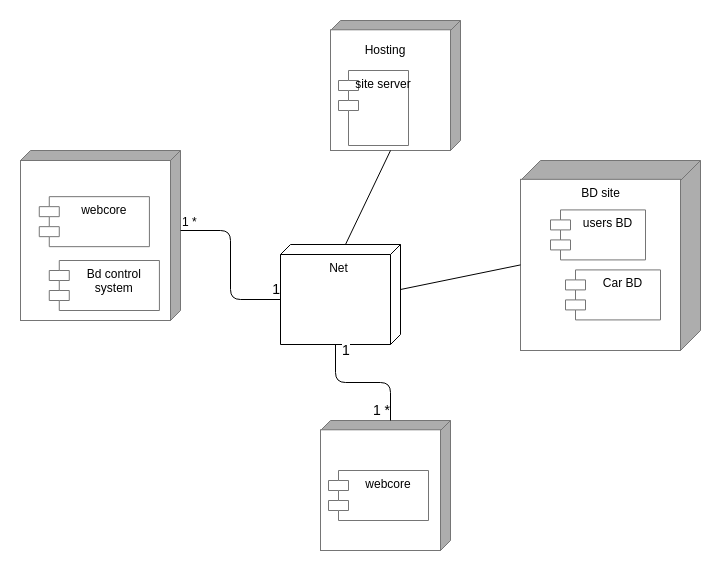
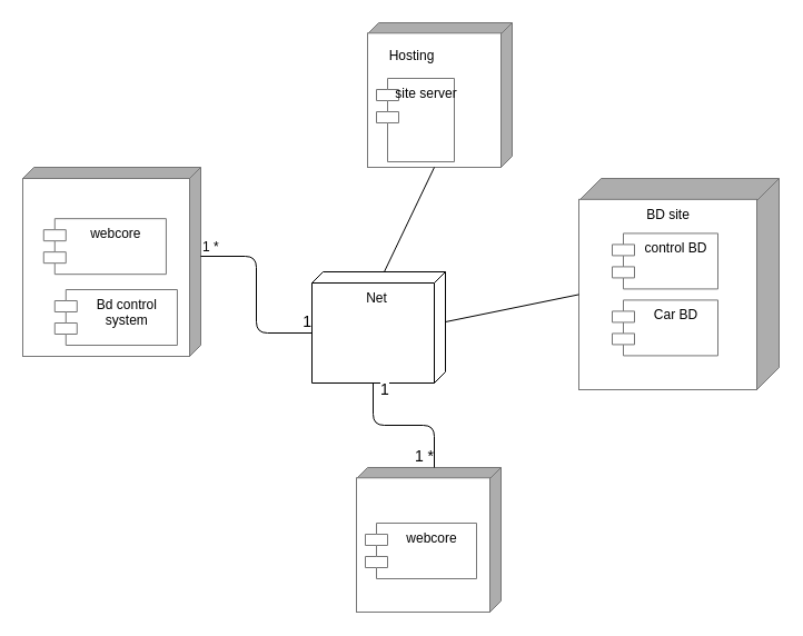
  <mxCell id="0" />
  <mxCell id="1" parent="0" />
  <mxCell id="2" value="" style="verticalAlign=top;align=left;shape=cube;size=20;direction=south;fontStyle=0;html=1;boundedLbl=1;spacingLeft=5;strokeColor=#757575;fillColor=#ADADAD;" vertex="1" parent="1"><mxGeometry x="520" y="160" width="180" height="190" as="geometry" /></mxCell>
  <mxCell id="3" value="Net" style="verticalAlign=top;align=center;shape=cube;size=10;direction=south;html=1;boundedLbl=1;spacingLeft=5;" vertex="1" parent="2"><mxGeometry width="120" height="100" relative="1" as="geometry"><mxPoint x="-240" y="84" as="offset" /></mxGeometry></mxCell>
  <mxCell id="4" value="" style="rounded=0;whiteSpace=wrap;html=1;strokeColor=#757575;fillColor=#FFFFFF;" vertex="1" parent="2"><mxGeometry y="18.83" width="160" height="171.17" as="geometry" /></mxCell>
  <mxCell id="5" value="BD site" style="text;html=1;strokeColor=none;fillColor=none;align=center;verticalAlign=middle;whiteSpace=wrap;rounded=0;" vertex="1" parent="2"><mxGeometry x="17.689" y="18.831" width="124.615" height="29.231" as="geometry" /></mxCell>
- <mxCell id="6" value="users BD" style="shape=module;align=left;spacingLeft=20;align=center;verticalAlign=top;strokeColor=#757575;fillColor=#FFFFFF;" vertex="1" parent="2"><mxGeometry x="30" y="49.41" width="95" height="50" as="geometry" /></mxCell>
- <mxCell id="7" value="Car BD" style="shape=module;align=left;spacingLeft=20;align=center;verticalAlign=top;strokeColor=#757575;fillColor=#FFFFFF;" vertex="1" parent="2"><mxGeometry x="45" y="109.41" width="95" height="50" as="geometry" /></mxCell>
+ <mxCell id="6" value="control BD" style="shape=module;align=left;spacingLeft=20;align=center;verticalAlign=top;strokeColor=#757575;fillColor=#FFFFFF;" vertex="1" parent="2"><mxGeometry x="30" y="49.41" width="95" height="50" as="geometry" /></mxCell>
+ <mxCell id="7" value="Car BD" style="shape=module;align=left;spacingLeft=20;align=center;verticalAlign=top;strokeColor=#757575;fillColor=#FFFFFF;" vertex="1" parent="2"><mxGeometry x="30" y="109.41" width="95" height="50" as="geometry" /></mxCell>
  <mxCell id="8" value="" style="endArrow=none;html=1;exitX=0;exitY=0.5;exitDx=0;exitDy=0;entryX=0;entryY=0;entryDx=45;entryDy=0;entryPerimeter=0;" edge="1" parent="2" source="4" target="3"><mxGeometry width="50" height="50" relative="1" as="geometry"><mxPoint x="-170" y="150" as="sourcePoint" /><mxPoint x="-120" y="100" as="targetPoint" /></mxGeometry></mxCell>
  <mxCell id="9" value="" style="group" vertex="1" connectable="0" parent="1"><mxGeometry x="320" y="420" width="130" height="130" as="geometry" /></mxCell>
  <mxCell id="10" value="" style="verticalAlign=top;align=center;shape=cube;size=10;direction=south;fontStyle=0;html=1;boundedLbl=1;spacingLeft=5;strokeColor=#757575;fillColor=#ADADAD;" vertex="1" parent="9"><mxGeometry width="130" height="130" as="geometry" /></mxCell>
  <mxCell id="11" value="" style="rounded=0;whiteSpace=wrap;html=1;strokeColor=#757575;fillColor=#FFFFFF;" vertex="1" parent="9"><mxGeometry y="9.286" width="120" height="120.714" as="geometry" /></mxCell>
  <mxCell id="12" value="webcore" style="shape=module;align=left;spacingLeft=20;align=center;verticalAlign=top;strokeColor=#757575;fillColor=#FFFFFF;" vertex="1" parent="9"><mxGeometry x="8" y="50" width="100" height="50" as="geometry" /></mxCell>
  <mxCell id="13" value="" style="group" vertex="1" connectable="0" parent="1"><mxGeometry x="20" y="150" width="160" height="170" as="geometry" /></mxCell>
  <mxCell id="14" value="" style="verticalAlign=top;align=center;shape=cube;size=10;direction=south;fontStyle=0;html=1;boundedLbl=1;spacingLeft=5;strokeColor=#757575;fillColor=#ADADAD;" vertex="1" parent="13"><mxGeometry width="160" height="170" as="geometry" /></mxCell>
  <mxCell id="15" value="" style="rounded=0;whiteSpace=wrap;html=1;strokeColor=#757575;fillColor=#FFFFFF;" vertex="1" parent="13"><mxGeometry y="10" width="150" height="160" as="geometry" /></mxCell>
  <mxCell id="16" value="webcore" style="shape=module;align=left;spacingLeft=20;align=center;verticalAlign=top;strokeColor=#757575;fillColor=#FFFFFF;" vertex="1" parent="13"><mxGeometry x="18.77" y="46.16" width="110.15" height="50" as="geometry" /></mxCell>
  <mxCell id="17" value="Bd control &#10;system" style="shape=module;align=left;spacingLeft=20;align=center;verticalAlign=top;strokeColor=#757575;fillColor=#FFFFFF;" vertex="1" parent="13"><mxGeometry x="28.77" y="110" width="110.15" height="50" as="geometry" /></mxCell>
  <mxCell id="18" value="" style="group" vertex="1" connectable="0" parent="1"><mxGeometry x="330" y="20" width="130" height="130" as="geometry" /></mxCell>
  <mxCell id="19" value="" style="verticalAlign=top;align=center;shape=cube;size=10;direction=south;fontStyle=0;html=1;boundedLbl=1;spacingLeft=5;strokeColor=#757575;fillColor=#ADADAD;" vertex="1" parent="18"><mxGeometry width="130" height="130" as="geometry" /></mxCell>
  <mxCell id="20" value="" style="rounded=0;whiteSpace=wrap;html=1;strokeColor=#757575;fillColor=#FFFFFF;" vertex="1" parent="18"><mxGeometry y="9.286" width="120" height="120.714" as="geometry" /></mxCell>
- <mxCell id="21" value="Hosting" style="text;html=1;strokeColor=none;fillColor=none;align=center;verticalAlign=middle;whiteSpace=wrap;rounded=0;" vertex="1" parent="18"><mxGeometry x="20" y="20" width="70" height="20" as="geometry" /></mxCell>
+ <mxCell id="21" value="Hosting" style="text;html=1;strokeColor=none;fillColor=none;align=center;verticalAlign=middle;whiteSpace=wrap;rounded=0;" vertex="1" parent="18"><mxGeometry x="5" y="20" width="70" height="20" as="geometry" /></mxCell>
  <mxCell id="22" value="site server" style="shape=module;align=left;spacingLeft=20;align=center;verticalAlign=top;strokeColor=#757575;fillColor=#FFFFFF;" vertex="1" parent="18"><mxGeometry x="8" y="50" width="70" height="75" as="geometry" /></mxCell>
  <mxCell id="23" value="" style="endArrow=none;html=1;exitX=0.5;exitY=1;exitDx=0;exitDy=0;entryX=0;entryY=0;entryDx=0;entryDy=55;entryPerimeter=0;" edge="1" parent="1" source="20" target="3"><mxGeometry width="50" height="50" relative="1" as="geometry"><mxPoint x="350" y="310" as="sourcePoint" /><mxPoint x="400" y="260" as="targetPoint" /></mxGeometry></mxCell>
  <mxCell id="24" value="" style="endArrow=none;html=1;edgeStyle=orthogonalEdgeStyle;exitX=0;exitY=0;exitDx=100;exitDy=65;exitPerimeter=0;entryX=0;entryY=0;entryDx=0;entryDy=60;entryPerimeter=0;" edge="1" parent="1" source="3" target="10"><mxGeometry relative="1" as="geometry"><mxPoint x="540" y="420" as="sourcePoint" /><mxPoint x="700" y="420" as="targetPoint" /></mxGeometry></mxCell>
  <mxCell id="25" value="&lt;font style=&quot;font-size: 14px&quot;&gt;1&lt;/font&gt;" style="edgeLabel;resizable=0;html=1;align=left;verticalAlign=bottom;" connectable="0" vertex="1" parent="24"><mxGeometry x="-1" relative="1" as="geometry"><mxPoint x="5" y="16" as="offset" /></mxGeometry></mxCell>
  <mxCell id="26" value="&lt;font style=&quot;font-size: 14px&quot;&gt;1 *&lt;/font&gt;" style="edgeLabel;resizable=0;html=1;align=right;verticalAlign=bottom;" connectable="0" vertex="1" parent="24"><mxGeometry x="1" relative="1" as="geometry" /></mxCell>
  <mxCell id="27" value="" style="endArrow=none;html=1;edgeStyle=orthogonalEdgeStyle;exitX=0;exitY=0;exitDx=80;exitDy=0;exitPerimeter=0;entryX=0;entryY=0;entryDx=55;entryDy=120;entryPerimeter=0;" edge="1" parent="1" source="14" target="3"><mxGeometry relative="1" as="geometry"><mxPoint x="540" y="460" as="sourcePoint" /><mxPoint x="700" y="460" as="targetPoint" /></mxGeometry></mxCell>
  <mxCell id="28" value="&lt;font style=&quot;font-size: 12px&quot;&gt;1 *&lt;/font&gt;" style="edgeLabel;resizable=0;html=1;align=left;verticalAlign=bottom;" connectable="0" vertex="1" parent="27"><mxGeometry x="-1" relative="1" as="geometry" /></mxCell>
  <mxCell id="29" value="&lt;font style=&quot;font-size: 14px&quot;&gt;1&lt;/font&gt;" style="edgeLabel;resizable=0;html=1;align=right;verticalAlign=bottom;" connectable="0" vertex="1" parent="27"><mxGeometry x="1" relative="1" as="geometry" /></mxCell>
